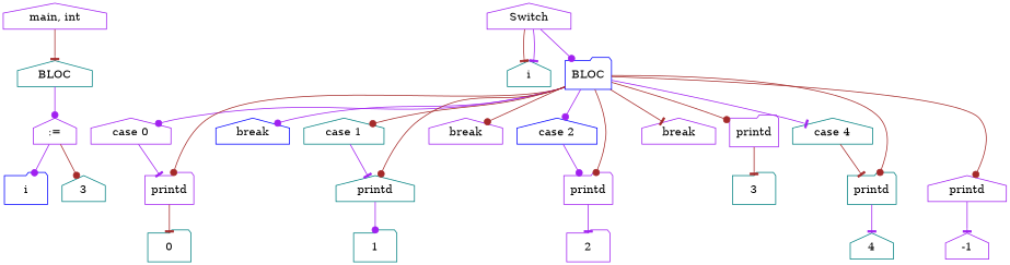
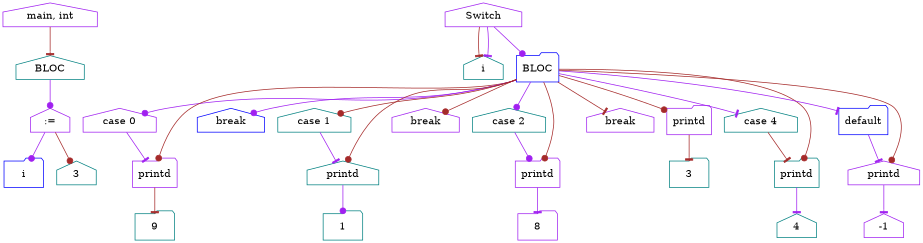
  digraph {
    node [color=purple shape=house]
    edge [arrowhead=dot color=purple]
    n1 [label="main, int"]
    n2 [color=teal label=BLOC]
    n3 [label=":="]
    n4 [color=blue label=i shape=folder]
    n5 [color=teal label=3]
    n6 [label=Switch]
    n7 [color=teal label=i]
    n8 [color=blue label=BLOC shape=folder]
    n9 [label="case 0"]
    n10 [label=printd shape=folder]
    n11 [color=blue label=break]
    n12 [color=teal label="case 1"]
    n13 [color=teal label=printd]
    n14 [label=break]
-   n15 [color=blue label="case 2"]
+   n15 [color=teal label="case 2"]
    n16 [label=printd shape=folder]
    n17 [label=break]
    n18 [label=printd shape=folder]
    n19 [color=teal label="case 4"]
    n20 [color=teal label=printd shape=folder]
+   n21 [color=blue label=default shape=folder]
    n22 [label=printd]
-   n23 [color=teal label=0 shape=folder]
+   n23 [color=teal label=9 shape=folder]
    n24 [color=teal label=1 shape=folder]
-   n25 [label=2 shape=folder]
+   n25 [label=8 shape=folder]
    n26 [color=teal label=3 shape=folder]
    n27 [color=teal label=4]
    n28 [label=-1]
    n1 -> n2 [arrowhead=tee color=brown]
    n2 -> n3
    n3 -> n4
    n3 -> n5 [color=brown]
    n6 -> n7 [arrowhead=tee color=brown]
    n6 -> n7 [arrowhead=tee]
    n6 -> n8
    n8 -> n9
    n8 -> n10 [color=brown]
    n8 -> n11
    n8 -> n12 [color=brown]
    n8 -> n13 [color=brown]
    n8 -> n14 [color=brown]
    n8 -> n15
    n8 -> n16 [color=brown]
    n8 -> n17 [arrowhead=tee color=brown]
    n8 -> n18 [color=brown]
    n8 -> n19 [arrowhead=tee]
    n8 -> n20 [color=brown]
+   n8 -> n21 [arrowhead=tee]
    n8 -> n22 [color=brown]
    n9 -> n10 [arrowhead=tee]
    n10 -> n23 [arrowhead=tee color=brown]
    n12 -> n13 [arrowhead=tee]
    n13 -> n24
    n15 -> n16
    n16 -> n25 [arrowhead=tee]
    n18 -> n26 [arrowhead=tee color=brown]
    n19 -> n20 [arrowhead=tee color=brown]
    n20 -> n27 [arrowhead=tee]
+   n21 -> n22 [arrowhead=tee]
    n22 -> n28 [arrowhead=tee]
  }
